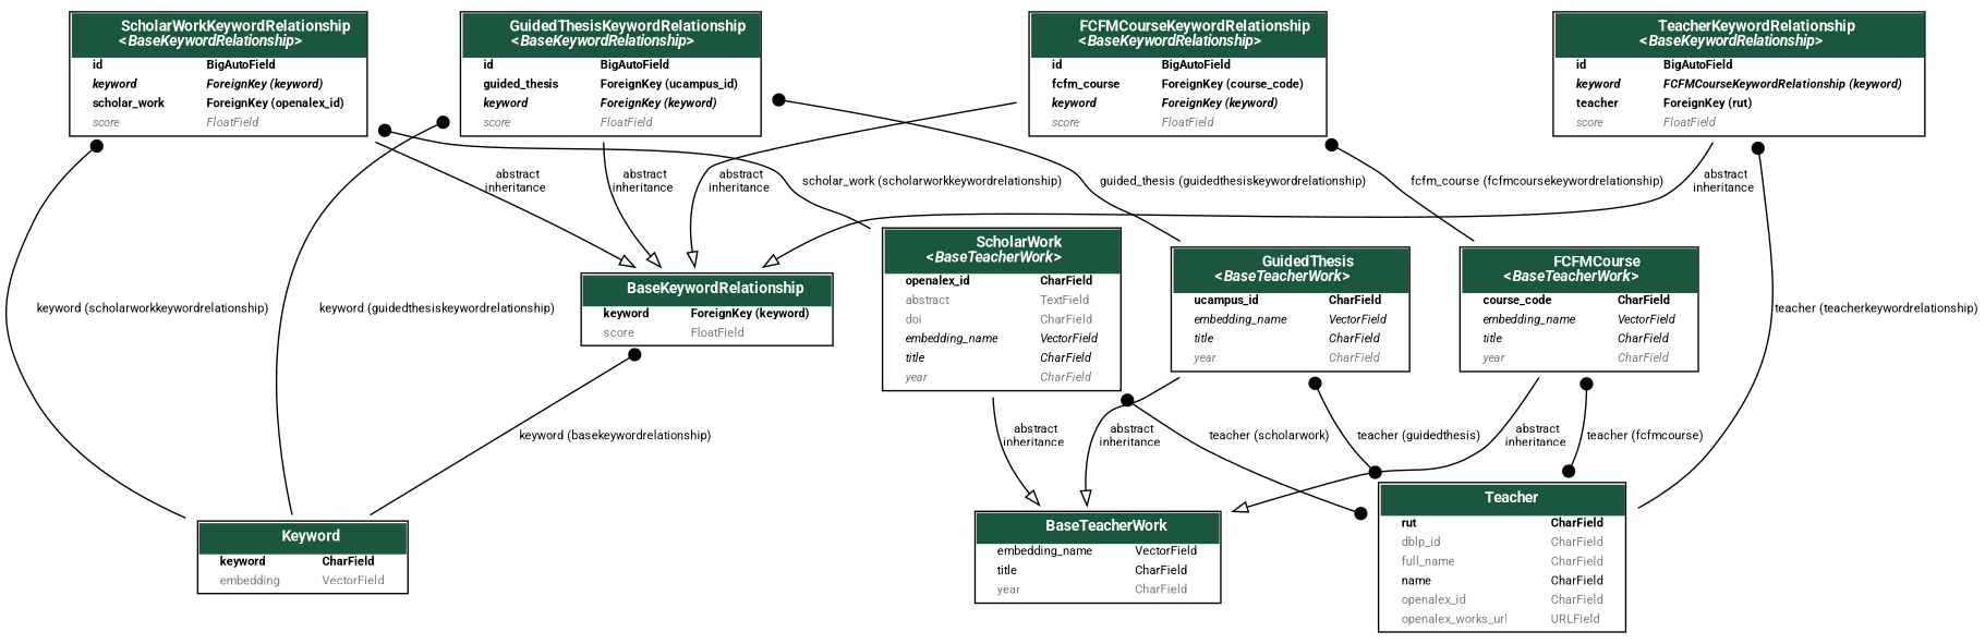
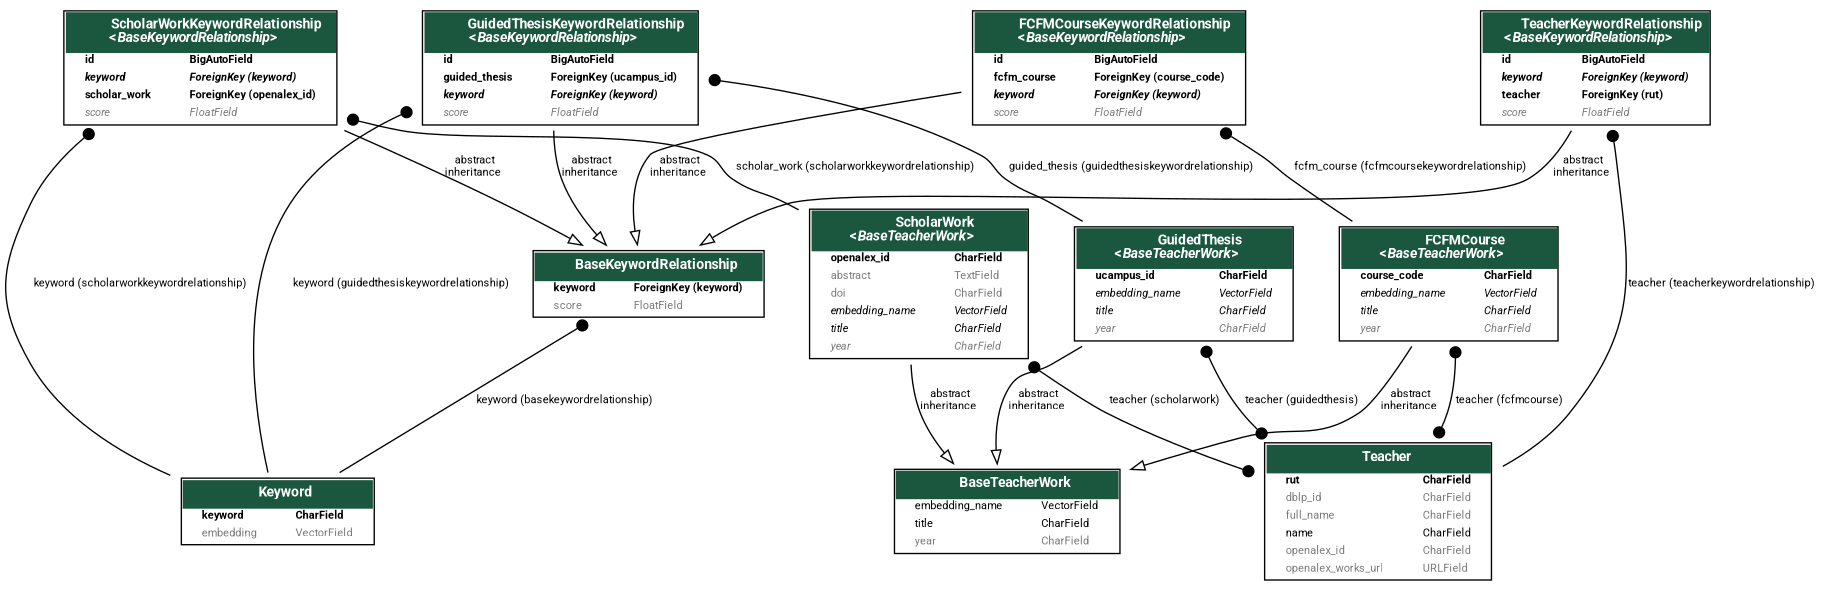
  digraph {
    fontname=Roboto
    fontsize=8
    rankdir=TB
    splines=true
    node [fontname=Roboto fontsize=8 shape=plaintext]
    edge [arrowhead=none arrowtail=dot dir=both fontname=Roboto fontsize=8]
    n1 [label=<     <TABLE BGCOLOR="white" BORDER="1" CELLBORDER="0" CELLSPACING="0">     <TR><TD COLSPAN="2" CELLPADDING="5" ALIGN="CENTER" BGCOLOR="#1b563f">     <FONT FACE="Roboto" COLOR="white" POINT-SIZE="10"><B>     BaseKeywordRelationship     </B></FONT></TD></TR>           <TR><TD ALIGN="LEFT" BORDER="0">     <FONT FACE="Roboto"><B>keyword</B></FONT>     </TD><TD ALIGN="LEFT">     <FONT FACE="Roboto"><B>ForeignKey (keyword)</B></FONT>     </TD></TR>              <TR><TD ALIGN="LEFT" BORDER="0">     <FONT COLOR="#7B7B7B" FACE="Roboto">score</FONT>     </TD><TD ALIGN="LEFT">     <FONT COLOR="#7B7B7B" FACE="Roboto">FloatField</FONT>     </TD></TR>           </TABLE>     >]
    n2 [label=<     <TABLE BGCOLOR="white" BORDER="1" CELLBORDER="0" CELLSPACING="0">     <TR><TD COLSPAN="2" CELLPADDING="5" ALIGN="CENTER" BGCOLOR="#1b563f">     <FONT FACE="Roboto" COLOR="white" POINT-SIZE="10"><B>     Keyword     </B></FONT></TD></TR>           <TR><TD ALIGN="LEFT" BORDER="0">     <FONT FACE="Roboto"><B>keyword</B></FONT>     </TD><TD ALIGN="LEFT">     <FONT FACE="Roboto"><B>CharField</B></FONT>     </TD></TR>              <TR><TD ALIGN="LEFT" BORDER="0">     <FONT COLOR="#7B7B7B" FACE="Roboto">embedding</FONT>     </TD><TD ALIGN="LEFT">     <FONT COLOR="#7B7B7B" FACE="Roboto">VectorField</FONT>     </TD></TR>           </TABLE>     >]
    n3 [label=<     <TABLE BGCOLOR="white" BORDER="1" CELLBORDER="0" CELLSPACING="0">     <TR><TD COLSPAN="2" CELLPADDING="5" ALIGN="CENTER" BGCOLOR="#1b563f">     <FONT FACE="Roboto" COLOR="white" POINT-SIZE="10"><B>     BaseTeacherWork     </B></FONT></TD></TR>           <TR><TD ALIGN="LEFT" BORDER="0">     <FONT FACE="Roboto">embedding_name</FONT>     </TD><TD ALIGN="LEFT">     <FONT FACE="Roboto">VectorField</FONT>     </TD></TR>              <TR><TD ALIGN="LEFT" BORDER="0">     <FONT FACE="Roboto">title</FONT>     </TD><TD ALIGN="LEFT">     <FONT FACE="Roboto">CharField</FONT>     </TD></TR>              <TR><TD ALIGN="LEFT" BORDER="0">     <FONT COLOR="#7B7B7B" FACE="Roboto">year</FONT>     </TD><TD ALIGN="LEFT">     <FONT COLOR="#7B7B7B" FACE="Roboto">CharField</FONT>     </TD></TR>           </TABLE>     >]
    n4 [label=<     <TABLE BGCOLOR="white" BORDER="1" CELLBORDER="0" CELLSPACING="0">     <TR><TD COLSPAN="2" CELLPADDING="5" ALIGN="CENTER" BGCOLOR="#1b563f">     <FONT FACE="Roboto" COLOR="white" POINT-SIZE="10"><B>     Teacher     </B></FONT></TD></TR>           <TR><TD ALIGN="LEFT" BORDER="0">     <FONT FACE="Roboto"><B>rut</B></FONT>     </TD><TD ALIGN="LEFT">     <FONT FACE="Roboto"><B>CharField</B></FONT>     </TD></TR>              <TR><TD ALIGN="LEFT" BORDER="0">     <FONT COLOR="#7B7B7B" FACE="Roboto">dblp_id</FONT>     </TD><TD ALIGN="LEFT">     <FONT COLOR="#7B7B7B" FACE="Roboto">CharField</FONT>     </TD></TR>              <TR><TD ALIGN="LEFT" BORDER="0">     <FONT COLOR="#7B7B7B" FACE="Roboto">full_name</FONT>     </TD><TD ALIGN="LEFT">     <FONT COLOR="#7B7B7B" FACE="Roboto">CharField</FONT>     </TD></TR>              <TR><TD ALIGN="LEFT" BORDER="0">     <FONT FACE="Roboto">name</FONT>     </TD><TD ALIGN="LEFT">     <FONT FACE="Roboto">CharField</FONT>     </TD></TR>              <TR><TD ALIGN="LEFT" BORDER="0">     <FONT COLOR="#7B7B7B" FACE="Roboto">openalex_id</FONT>     </TD><TD ALIGN="LEFT">     <FONT COLOR="#7B7B7B" FACE="Roboto">CharField</FONT>     </TD></TR>              <TR><TD ALIGN="LEFT" BORDER="0">     <FONT COLOR="#7B7B7B" FACE="Roboto">openalex_works_url</FONT>     </TD><TD ALIGN="LEFT">     <FONT COLOR="#7B7B7B" FACE="Roboto">URLField</FONT>     </TD></TR>           </TABLE>     >]
    n5 [label=<     <TABLE BGCOLOR="white" BORDER="1" CELLBORDER="0" CELLSPACING="0">     <TR><TD COLSPAN="2" CELLPADDING="5" ALIGN="CENTER" BGCOLOR="#1b563f">     <FONT FACE="Roboto" COLOR="white" POINT-SIZE="10"><B>     ScholarWork<BR/>&lt;<FONT FACE="Roboto"><I>BaseTeacherWork</I></FONT>&gt;     </B></FONT></TD></TR>           <TR><TD ALIGN="LEFT" BORDER="0">     <FONT FACE="Roboto"><B>openalex_id</B></FONT>     </TD><TD ALIGN="LEFT">     <FONT FACE="Roboto"><B>CharField</B></FONT>     </TD></TR>              <TR><TD ALIGN="LEFT" BORDER="0">     <FONT COLOR="#7B7B7B" FACE="Roboto">abstract</FONT>     </TD><TD ALIGN="LEFT">     <FONT COLOR="#7B7B7B" FACE="Roboto">TextField</FONT>     </TD></TR>              <TR><TD ALIGN="LEFT" BORDER="0">     <FONT COLOR="#7B7B7B" FACE="Roboto">doi</FONT>     </TD><TD ALIGN="LEFT">     <FONT COLOR="#7B7B7B" FACE="Roboto">CharField</FONT>     </TD></TR>              <TR><TD ALIGN="LEFT" BORDER="0">     <FONT FACE="Roboto"><I>embedding_name</I></FONT>     </TD><TD ALIGN="LEFT">     <FONT FACE="Roboto"><I>VectorField</I></FONT>     </TD></TR>              <TR><TD ALIGN="LEFT" BORDER="0">     <FONT FACE="Roboto"><I>title</I></FONT>     </TD><TD ALIGN="LEFT">     <FONT FACE="Roboto"><I>CharField</I></FONT>     </TD></TR>              <TR><TD ALIGN="LEFT" BORDER="0">     <FONT COLOR="#7B7B7B" FACE="Roboto"><I>year</I></FONT>     </TD><TD ALIGN="LEFT">     <FONT COLOR="#7B7B7B" FACE="Roboto"><I>CharField</I></FONT>     </TD></TR>           </TABLE>     >]
    n6 [label=<     <TABLE BGCOLOR="white" BORDER="1" CELLBORDER="0" CELLSPACING="0">     <TR><TD COLSPAN="2" CELLPADDING="5" ALIGN="CENTER" BGCOLOR="#1b563f">     <FONT FACE="Roboto" COLOR="white" POINT-SIZE="10"><B>     GuidedThesis<BR/>&lt;<FONT FACE="Roboto"><I>BaseTeacherWork</I></FONT>&gt;     </B></FONT></TD></TR>           <TR><TD ALIGN="LEFT" BORDER="0">     <FONT FACE="Roboto"><B>ucampus_id</B></FONT>     </TD><TD ALIGN="LEFT">     <FONT FACE="Roboto"><B>CharField</B></FONT>     </TD></TR>              <TR><TD ALIGN="LEFT" BORDER="0">     <FONT FACE="Roboto"><I>embedding_name</I></FONT>     </TD><TD ALIGN="LEFT">     <FONT FACE="Roboto"><I>VectorField</I></FONT>     </TD></TR>              <TR><TD ALIGN="LEFT" BORDER="0">     <FONT FACE="Roboto"><I>title</I></FONT>     </TD><TD ALIGN="LEFT">     <FONT FACE="Roboto"><I>CharField</I></FONT>     </TD></TR>              <TR><TD ALIGN="LEFT" BORDER="0">     <FONT COLOR="#7B7B7B" FACE="Roboto"><I>year</I></FONT>     </TD><TD ALIGN="LEFT">     <FONT COLOR="#7B7B7B" FACE="Roboto"><I>CharField</I></FONT>     </TD></TR>           </TABLE>     >]
    n7 [label=<     <TABLE BGCOLOR="white" BORDER="1" CELLBORDER="0" CELLSPACING="0">     <TR><TD COLSPAN="2" CELLPADDING="5" ALIGN="CENTER" BGCOLOR="#1b563f">     <FONT FACE="Roboto" COLOR="white" POINT-SIZE="10"><B>     FCFMCourse<BR/>&lt;<FONT FACE="Roboto"><I>BaseTeacherWork</I></FONT>&gt;     </B></FONT></TD></TR>           <TR><TD ALIGN="LEFT" BORDER="0">     <FONT FACE="Roboto"><B>course_code</B></FONT>     </TD><TD ALIGN="LEFT">     <FONT FACE="Roboto"><B>CharField</B></FONT>     </TD></TR>              <TR><TD ALIGN="LEFT" BORDER="0">     <FONT FACE="Roboto"><I>embedding_name</I></FONT>     </TD><TD ALIGN="LEFT">     <FONT FACE="Roboto"><I>VectorField</I></FONT>     </TD></TR>              <TR><TD ALIGN="LEFT" BORDER="0">     <FONT FACE="Roboto"><I>title</I></FONT>     </TD><TD ALIGN="LEFT">     <FONT FACE="Roboto"><I>CharField</I></FONT>     </TD></TR>              <TR><TD ALIGN="LEFT" BORDER="0">     <FONT COLOR="#7B7B7B" FACE="Roboto"><I>year</I></FONT>     </TD><TD ALIGN="LEFT">     <FONT COLOR="#7B7B7B" FACE="Roboto"><I>CharField</I></FONT>     </TD></TR>           </TABLE>     >]
-   n8 [label=<     <TABLE BGCOLOR="white" BORDER="1" CELLBORDER="0" CELLSPACING="0">     <TR><TD COLSPAN="2" CELLPADDING="5" ALIGN="CENTER" BGCOLOR="#1b563f">     <FONT FACE="Roboto" COLOR="white" POINT-SIZE="10"><B>     TeacherKeywordRelationship<BR/>&lt;<FONT FACE="Roboto"><I>BaseKeywordRelationship</I></FONT>&gt;     </B></FONT></TD></TR>           <TR><TD ALIGN="LEFT" BORDER="0">     <FONT FACE="Roboto"><B>id</B></FONT>     </TD><TD ALIGN="LEFT">     <FONT FACE="Roboto"><B>BigAutoField</B></FONT>     </TD></TR>              <TR><TD ALIGN="LEFT" BORDER="0">     <FONT FACE="Roboto"><I><B>keyword</B></I></FONT>     </TD><TD ALIGN="LEFT">     <FONT FACE="Roboto"><I><B>FCFMCourseKeywordRelationship (keyword)</B></I></FONT>     </TD></TR>              <TR><TD ALIGN="LEFT" BORDER="0">     <FONT FACE="Roboto"><B>teacher</B></FONT>     </TD><TD ALIGN="LEFT">     <FONT FACE="Roboto"><B>ForeignKey (rut)</B></FONT>     </TD></TR>              <TR><TD ALIGN="LEFT" BORDER="0">     <FONT COLOR="#7B7B7B" FACE="Roboto"><I>score</I></FONT>     </TD><TD ALIGN="LEFT">     <FONT COLOR="#7B7B7B" FACE="Roboto"><I>FloatField</I></FONT>     </TD></TR>           </TABLE>     >]
+   n8 [label=<     <TABLE BGCOLOR="white" BORDER="1" CELLBORDER="0" CELLSPACING="0">     <TR><TD COLSPAN="2" CELLPADDING="5" ALIGN="CENTER" BGCOLOR="#1b563f">     <FONT FACE="Roboto" COLOR="white" POINT-SIZE="10"><B>     TeacherKeywordRelationship<BR/>&lt;<FONT FACE="Roboto"><I>BaseKeywordRelationship</I></FONT>&gt;     </B></FONT></TD></TR>           <TR><TD ALIGN="LEFT" BORDER="0">     <FONT FACE="Roboto"><B>id</B></FONT>     </TD><TD ALIGN="LEFT">     <FONT FACE="Roboto"><B>BigAutoField</B></FONT>     </TD></TR>              <TR><TD ALIGN="LEFT" BORDER="0">     <FONT FACE="Roboto"><I><B>keyword</B></I></FONT>     </TD><TD ALIGN="LEFT">     <FONT FACE="Roboto"><I><B>ForeignKey (keyword)</B></I></FONT>     </TD></TR>              <TR><TD ALIGN="LEFT" BORDER="0">     <FONT FACE="Roboto"><B>teacher</B></FONT>     </TD><TD ALIGN="LEFT">     <FONT FACE="Roboto"><B>ForeignKey (rut)</B></FONT>     </TD></TR>              <TR><TD ALIGN="LEFT" BORDER="0">     <FONT COLOR="#7B7B7B" FACE="Roboto"><I>score</I></FONT>     </TD><TD ALIGN="LEFT">     <FONT COLOR="#7B7B7B" FACE="Roboto"><I>FloatField</I></FONT>     </TD></TR>           </TABLE>     >]
    n9 [label=<     <TABLE BGCOLOR="white" BORDER="1" CELLBORDER="0" CELLSPACING="0">     <TR><TD COLSPAN="2" CELLPADDING="5" ALIGN="CENTER" BGCOLOR="#1b563f">     <FONT FACE="Roboto" COLOR="white" POINT-SIZE="10"><B>     ScholarWorkKeywordRelationship<BR/>&lt;<FONT FACE="Roboto"><I>BaseKeywordRelationship</I></FONT>&gt;     </B></FONT></TD></TR>           <TR><TD ALIGN="LEFT" BORDER="0">     <FONT FACE="Roboto"><B>id</B></FONT>     </TD><TD ALIGN="LEFT">     <FONT FACE="Roboto"><B>BigAutoField</B></FONT>     </TD></TR>              <TR><TD ALIGN="LEFT" BORDER="0">     <FONT FACE="Roboto"><I><B>keyword</B></I></FONT>     </TD><TD ALIGN="LEFT">     <FONT FACE="Roboto"><I><B>ForeignKey (keyword)</B></I></FONT>     </TD></TR>              <TR><TD ALIGN="LEFT" BORDER="0">     <FONT FACE="Roboto"><B>scholar_work</B></FONT>     </TD><TD ALIGN="LEFT">     <FONT FACE="Roboto"><B>ForeignKey (openalex_id)</B></FONT>     </TD></TR>              <TR><TD ALIGN="LEFT" BORDER="0">     <FONT COLOR="#7B7B7B" FACE="Roboto"><I>score</I></FONT>     </TD><TD ALIGN="LEFT">     <FONT COLOR="#7B7B7B" FACE="Roboto"><I>FloatField</I></FONT>     </TD></TR>           </TABLE>     >]
    n10 [label=<     <TABLE BGCOLOR="white" BORDER="1" CELLBORDER="0" CELLSPACING="0">     <TR><TD COLSPAN="2" CELLPADDING="5" ALIGN="CENTER" BGCOLOR="#1b563f">     <FONT FACE="Roboto" COLOR="white" POINT-SIZE="10"><B>     FCFMCourseKeywordRelationship<BR/>&lt;<FONT FACE="Roboto"><I>BaseKeywordRelationship</I></FONT>&gt;     </B></FONT></TD></TR>           <TR><TD ALIGN="LEFT" BORDER="0">     <FONT FACE="Roboto"><B>id</B></FONT>     </TD><TD ALIGN="LEFT">     <FONT FACE="Roboto"><B>BigAutoField</B></FONT>     </TD></TR>              <TR><TD ALIGN="LEFT" BORDER="0">     <FONT FACE="Roboto"><B>fcfm_course</B></FONT>     </TD><TD ALIGN="LEFT">     <FONT FACE="Roboto"><B>ForeignKey (course_code)</B></FONT>     </TD></TR>              <TR><TD ALIGN="LEFT" BORDER="0">     <FONT FACE="Roboto"><I><B>keyword</B></I></FONT>     </TD><TD ALIGN="LEFT">     <FONT FACE="Roboto"><I><B>ForeignKey (keyword)</B></I></FONT>     </TD></TR>              <TR><TD ALIGN="LEFT" BORDER="0">     <FONT COLOR="#7B7B7B" FACE="Roboto"><I>score</I></FONT>     </TD><TD ALIGN="LEFT">     <FONT COLOR="#7B7B7B" FACE="Roboto"><I>FloatField</I></FONT>     </TD></TR>           </TABLE>     >]
    n11 [label=<     <TABLE BGCOLOR="white" BORDER="1" CELLBORDER="0" CELLSPACING="0">     <TR><TD COLSPAN="2" CELLPADDING="5" ALIGN="CENTER" BGCOLOR="#1b563f">     <FONT FACE="Roboto" COLOR="white" POINT-SIZE="10"><B>     GuidedThesisKeywordRelationship<BR/>&lt;<FONT FACE="Roboto"><I>BaseKeywordRelationship</I></FONT>&gt;     </B></FONT></TD></TR>           <TR><TD ALIGN="LEFT" BORDER="0">     <FONT FACE="Roboto"><B>id</B></FONT>     </TD><TD ALIGN="LEFT">     <FONT FACE="Roboto"><B>BigAutoField</B></FONT>     </TD></TR>              <TR><TD ALIGN="LEFT" BORDER="0">     <FONT FACE="Roboto"><B>guided_thesis</B></FONT>     </TD><TD ALIGN="LEFT">     <FONT FACE="Roboto"><B>ForeignKey (ucampus_id)</B></FONT>     </TD></TR>              <TR><TD ALIGN="LEFT" BORDER="0">     <FONT FACE="Roboto"><I><B>keyword</B></I></FONT>     </TD><TD ALIGN="LEFT">     <FONT FACE="Roboto"><I><B>ForeignKey (keyword)</B></I></FONT>     </TD></TR>              <TR><TD ALIGN="LEFT" BORDER="0">     <FONT COLOR="#7B7B7B" FACE="Roboto"><I>score</I></FONT>     </TD><TD ALIGN="LEFT">     <FONT COLOR="#7B7B7B" FACE="Roboto"><I>FloatField</I></FONT>     </TD></TR>           </TABLE>     >]
    n1 -> n2 [label=" keyword (basekeywordrelationship)"]
    n5 -> n3 [arrowhead=empty arrowtail=none label=" abstract\ninheritance"]
    n5 -> n4 [arrowhead=dot label=" teacher (scholarwork)"]
    n6 -> n3 [arrowhead=empty arrowtail=none label=" abstract\ninheritance"]
    n6 -> n4 [arrowhead=dot label=" teacher (guidedthesis)"]
    n7 -> n3 [arrowhead=empty arrowtail=none label=" abstract\ninheritance"]
    n7 -> n4 [arrowhead=dot label=" teacher (fcfmcourse)"]
    n8 -> n1 [arrowhead=empty arrowtail=none label=" abstract\ninheritance"]
    n8 -> n4 [label=" teacher (teacherkeywordrelationship)"]
    n9 -> n1 [arrowhead=empty arrowtail=none label=" abstract\ninheritance"]
    n9 -> n2 [label=" keyword (scholarworkkeywordrelationship)"]
    n9 -> n5 [label=" scholar_work (scholarworkkeywordrelationship)"]
    n10 -> n1 [arrowhead=empty arrowtail=none label=" abstract\ninheritance"]
    n10 -> n7 [label=" fcfm_course (fcfmcoursekeywordrelationship)"]
    n11 -> n1 [arrowhead=empty arrowtail=none label=" abstract\ninheritance"]
    n11 -> n2 [label=" keyword (guidedthesiskeywordrelationship)"]
    n11 -> n6 [label=" guided_thesis (guidedthesiskeywordrelationship)"]
  }
